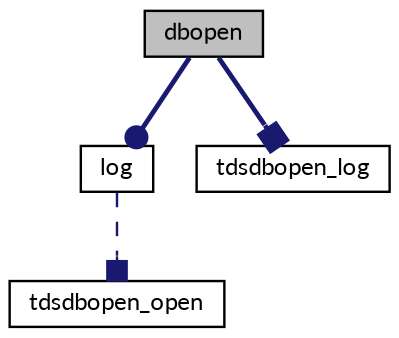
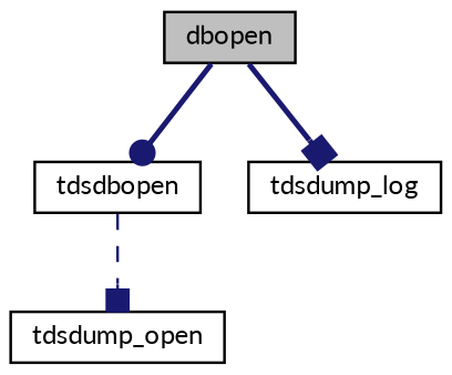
  digraph {
    fontname=Lato
    rankdir=TB
    node [color=black fillcolor=white fontname=Lato fontsize=10 shape=record style=filled]
    edge [arrowhead=box color=midnightblue fontname=Lato fontsize=10 labelfontname=Helvetica labelfontsize=10 style=bold]
    n1 [fillcolor=grey75 fontcolor=black height=0.2 label=dbopen width=0.4]
-   n2 [height=0.2 label=log width=0.4]
-   n3 [height=0.2 label=tdsdbopen_log width=0.4]
-   n4 [height=0.2 label=tdsdbopen_open width=0.4]
+   n2 [height=0.2 label=tdsdbopen width=0.4]
+   n3 [height=0.2 label=tdsdump_log width=0.4]
+   n4 [height=0.2 label=tdsdump_open width=0.4]
    n1 -> n2 [arrowhead=dot]
    n1 -> n3
    n2 -> n4 [style=dashed]
  }
